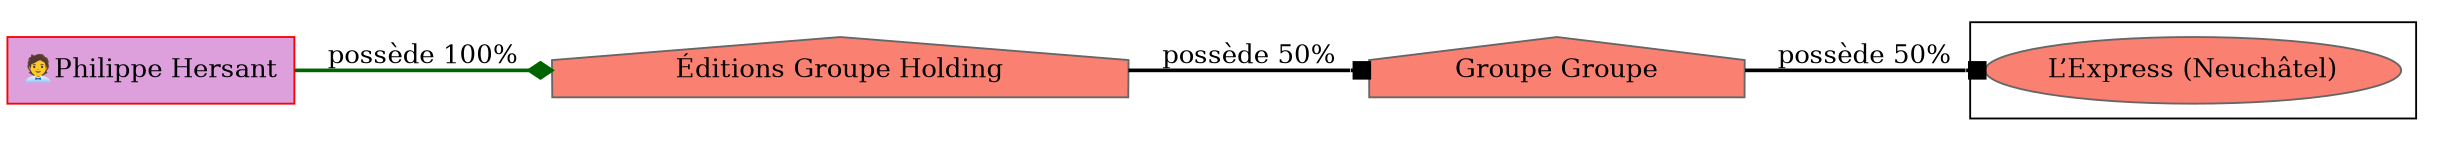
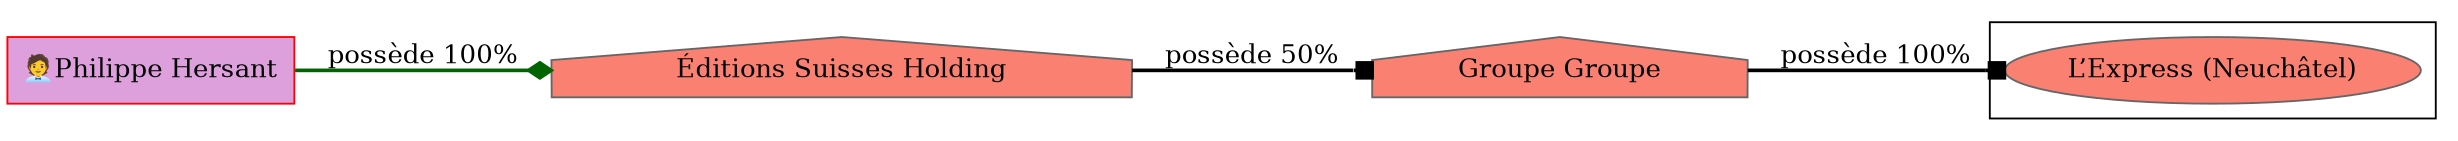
  digraph {
    rankdir=LR
    node [color=gray40 fillcolor=salmon style=filled shape=house]
    edge [arrowhead=box color=black style=bold]
    n1 [label="L’Express (Neuchâtel)" shape=""]
    n2 [color=red fillcolor=plum label="🧑‍💼Philippe Hersant" shape=box]
-   n3 [label="Éditions Groupe Holding"]
+   n3 [label="Éditions Suisses Holding"]
    n4 [label="Groupe Groupe"]
    subgraph cluster_1 {
      n1
    }
    subgraph sub_2 {
      n2
    }
    n2 -> n3 [arrowhead=diamond color=darkgreen label="possède 100%"]
    n3 -> n4 [label="possède 50%"]
-   n4 -> n1 [label="possède 50%"]
+   n4 -> n1 [label="possède 100%"]
  }
